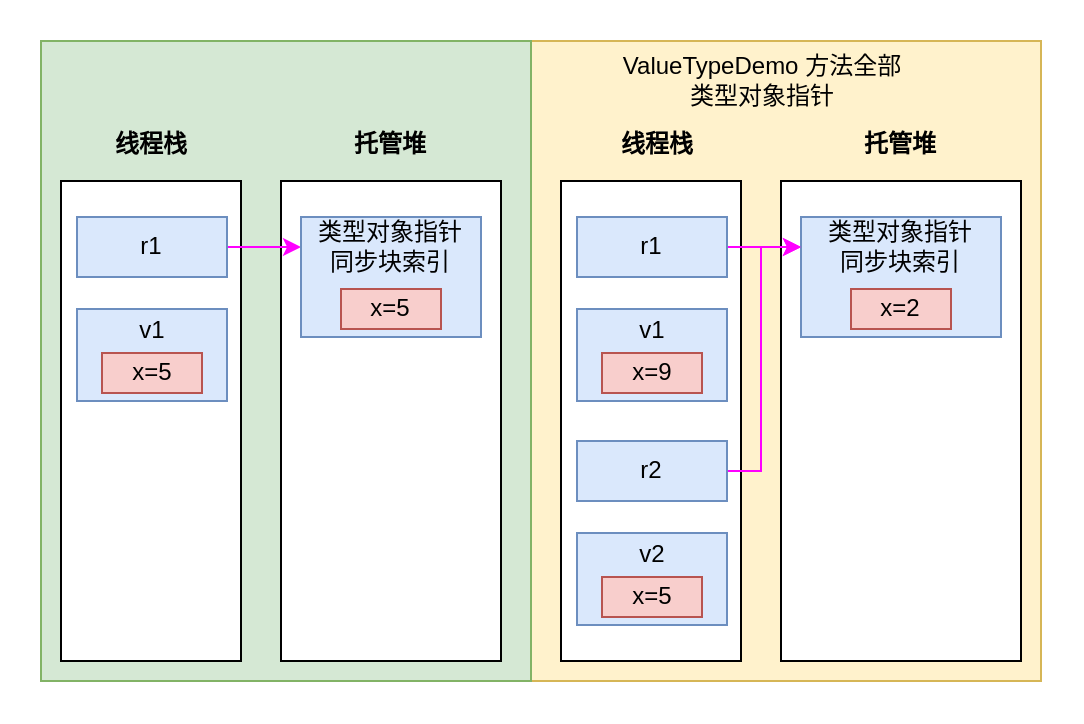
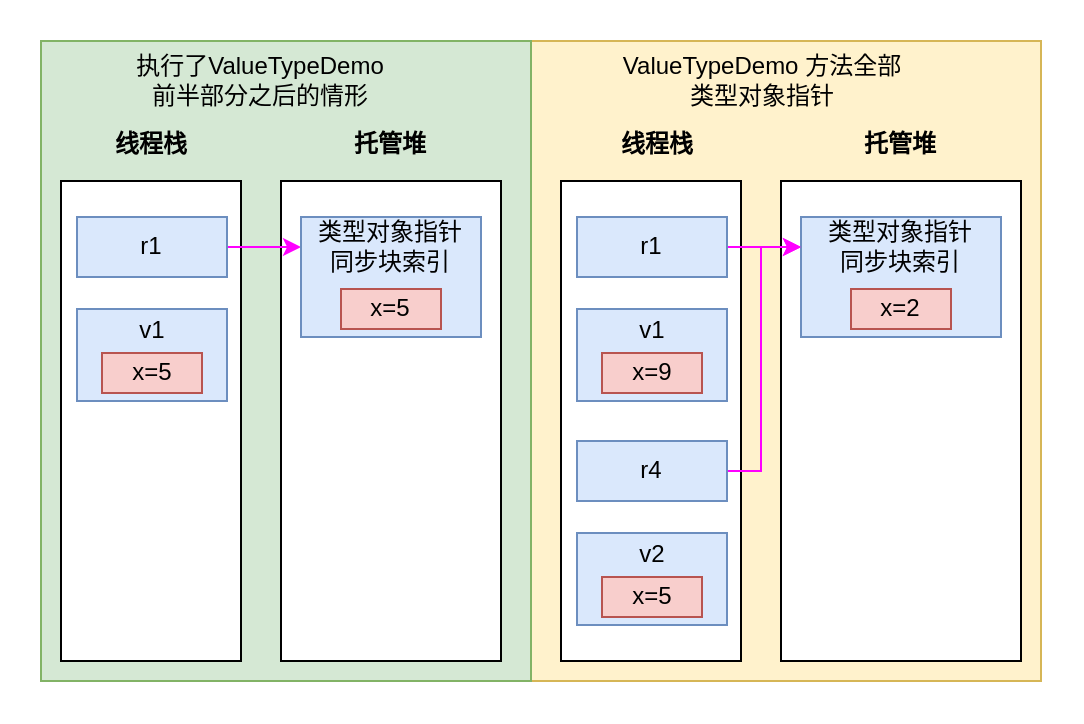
  <mxCell id="0" />
  <mxCell id="1" parent="0" />
  <mxCell id="2" value="" style="rounded=0;whiteSpace=wrap;html=1;fillColor=#fff2cc;strokeColor=#d6b656;" vertex="1" parent="1"><mxGeometry x="265" y="20" width="255" height="320" as="geometry" /></mxCell>
  <mxCell id="3" value="" style="rounded=0;whiteSpace=wrap;html=1;fillColor=#d5e8d4;strokeColor=#82b366;imageWidth=23;" vertex="1" parent="1"><mxGeometry x="20" y="20" width="245" height="320" as="geometry" /></mxCell>
  <mxCell id="4" value="" style="rounded=0;whiteSpace=wrap;html=1;" vertex="1" parent="1"><mxGeometry x="30" y="90" width="90" height="240" as="geometry" /></mxCell>
  <mxCell id="5" value="" style="rounded=0;whiteSpace=wrap;html=1;" vertex="1" parent="1"><mxGeometry x="140" y="90" width="110" height="240" as="geometry" /></mxCell>
  <mxCell id="6" style="edgeStyle=orthogonalEdgeStyle;rounded=0;orthogonalLoop=1;jettySize=auto;html=1;entryX=0;entryY=0.25;entryDx=0;entryDy=0;strokeColor=#FF00FF;" edge="1" parent="1" source="7" target="11"><mxGeometry relative="1" as="geometry" /></mxCell>
  <mxCell id="7" value="r1" style="rounded=0;whiteSpace=wrap;html=1;fillColor=#dae8fc;strokeColor=#6c8ebf;" vertex="1" parent="1"><mxGeometry x="38" y="108" width="75" height="30" as="geometry" /></mxCell>
  <mxCell id="8" value="" style="rounded=0;whiteSpace=wrap;html=1;fillColor=#dae8fc;strokeColor=#6c8ebf;" vertex="1" parent="1"><mxGeometry x="38" y="154" width="75" height="46" as="geometry" /></mxCell>
  <mxCell id="9" value="x=5" style="rounded=0;whiteSpace=wrap;html=1;fillColor=#f8cecc;strokeColor=#b85450;" vertex="1" parent="1"><mxGeometry x="50.5" y="176" width="50" height="20" as="geometry" /></mxCell>
  <mxCell id="10" value="v1" style="text;html=1;strokeColor=none;fillColor=none;align=center;verticalAlign=middle;whiteSpace=wrap;rounded=0;" vertex="1" parent="1"><mxGeometry x="55.5" y="155" width="40" height="20" as="geometry" /></mxCell>
  <mxCell id="11" value="" style="rounded=0;whiteSpace=wrap;html=1;fillColor=#dae8fc;strokeColor=#6c8ebf;" vertex="1" parent="1"><mxGeometry x="150" y="108" width="90" height="60" as="geometry" /></mxCell>
  <mxCell id="12" value="类型对象指针&lt;br&gt;同步块索引" style="text;html=1;strokeColor=none;fillColor=none;align=center;verticalAlign=middle;whiteSpace=wrap;rounded=0;" vertex="1" parent="1"><mxGeometry x="150" y="108" width="90" height="30" as="geometry" /></mxCell>
  <mxCell id="13" value="x=5" style="rounded=0;whiteSpace=wrap;html=1;fillColor=#f8cecc;strokeColor=#b85450;" vertex="1" parent="1"><mxGeometry x="170" y="144" width="50" height="20" as="geometry" /></mxCell>
  <mxCell id="14" value="" style="rounded=0;whiteSpace=wrap;html=1;" vertex="1" parent="1"><mxGeometry x="280" y="90" width="90" height="240" as="geometry" /></mxCell>
  <mxCell id="15" value="" style="rounded=0;whiteSpace=wrap;html=1;" vertex="1" parent="1"><mxGeometry x="390" y="90" width="120" height="240" as="geometry" /></mxCell>
  <mxCell id="16" style="edgeStyle=orthogonalEdgeStyle;rounded=0;orthogonalLoop=1;jettySize=auto;html=1;entryX=0;entryY=0.25;entryDx=0;entryDy=0;strokeColor=#FF00FF;" edge="1" parent="1" source="17" target="21"><mxGeometry relative="1" as="geometry" /></mxCell>
  <mxCell id="17" value="r1" style="rounded=0;whiteSpace=wrap;html=1;fillColor=#dae8fc;strokeColor=#6c8ebf;" vertex="1" parent="1"><mxGeometry x="288" y="108" width="75" height="30" as="geometry" /></mxCell>
  <mxCell id="18" value="" style="rounded=0;whiteSpace=wrap;html=1;fillColor=#dae8fc;strokeColor=#6c8ebf;" vertex="1" parent="1"><mxGeometry x="288" y="154" width="75" height="46" as="geometry" /></mxCell>
  <mxCell id="19" value="x=9" style="rounded=0;whiteSpace=wrap;html=1;fillColor=#f8cecc;strokeColor=#b85450;" vertex="1" parent="1"><mxGeometry x="300.5" y="176" width="50" height="20" as="geometry" /></mxCell>
  <mxCell id="20" value="v1" style="text;html=1;strokeColor=none;fillColor=none;align=center;verticalAlign=middle;whiteSpace=wrap;rounded=0;" vertex="1" parent="1"><mxGeometry x="305.5" y="155" width="40" height="20" as="geometry" /></mxCell>
  <mxCell id="21" value="" style="rounded=0;whiteSpace=wrap;html=1;fillColor=#dae8fc;strokeColor=#6c8ebf;" vertex="1" parent="1"><mxGeometry x="400" y="108" width="100" height="60" as="geometry" /></mxCell>
  <mxCell id="22" value="类型对象指针&lt;br&gt;同步块索引" style="text;html=1;strokeColor=none;fillColor=none;align=center;verticalAlign=middle;whiteSpace=wrap;rounded=0;" vertex="1" parent="1"><mxGeometry x="405" y="108" width="90" height="30" as="geometry" /></mxCell>
  <mxCell id="23" value="x=2" style="rounded=0;whiteSpace=wrap;html=1;fillColor=#f8cecc;strokeColor=#b85450;" vertex="1" parent="1"><mxGeometry x="425" y="144" width="50" height="20" as="geometry" /></mxCell>
  <mxCell id="24" style="edgeStyle=orthogonalEdgeStyle;rounded=0;orthogonalLoop=1;jettySize=auto;html=1;entryX=0;entryY=0.25;entryDx=0;entryDy=0;strokeColor=#FF00FF;" edge="1" parent="1" source="25" target="21"><mxGeometry relative="1" as="geometry"><Array as="points"><mxPoint x="380" y="235" /><mxPoint x="380" y="123" /></Array></mxGeometry></mxCell>
- <mxCell id="25" value="r2" style="rounded=0;whiteSpace=wrap;html=1;fillColor=#dae8fc;strokeColor=#6c8ebf;" vertex="1" parent="1"><mxGeometry x="288" y="220" width="75" height="30" as="geometry" /></mxCell>
+ <mxCell id="25" value="r4" style="rounded=0;whiteSpace=wrap;html=1;fillColor=#dae8fc;strokeColor=#6c8ebf;" vertex="1" parent="1"><mxGeometry x="288" y="220" width="75" height="30" as="geometry" /></mxCell>
  <mxCell id="26" value="" style="rounded=0;whiteSpace=wrap;html=1;fillColor=#dae8fc;strokeColor=#6c8ebf;" vertex="1" parent="1"><mxGeometry x="288" y="266" width="75" height="46" as="geometry" /></mxCell>
  <mxCell id="27" value="x=5" style="rounded=0;whiteSpace=wrap;html=1;fillColor=#f8cecc;strokeColor=#b85450;" vertex="1" parent="1"><mxGeometry x="300.5" y="288" width="50" height="20" as="geometry" /></mxCell>
  <mxCell id="28" value="v2" style="text;html=1;strokeColor=none;fillColor=none;align=center;verticalAlign=middle;whiteSpace=wrap;rounded=0;" vertex="1" parent="1"><mxGeometry x="305.5" y="267" width="40" height="20" as="geometry" /></mxCell>
  <mxCell id="29" value="线程栈" style="text;html=1;strokeColor=none;fillColor=none;align=center;verticalAlign=middle;whiteSpace=wrap;rounded=0;fontStyle=1" vertex="1" parent="1"><mxGeometry x="52.5" y="62" width="45" height="20" as="geometry" /></mxCell>
  <mxCell id="30" value="托管堆" style="text;html=1;strokeColor=none;fillColor=none;align=center;verticalAlign=middle;whiteSpace=wrap;rounded=0;fontStyle=1" vertex="1" parent="1"><mxGeometry x="170" y="62" width="50" height="20" as="geometry" /></mxCell>
  <mxCell id="31" value="线程栈" style="text;html=1;strokeColor=none;fillColor=none;align=center;verticalAlign=middle;whiteSpace=wrap;rounded=0;fontStyle=1" vertex="1" parent="1"><mxGeometry x="300.5" y="62" width="55" height="20" as="geometry" /></mxCell>
  <mxCell id="32" value="托管堆" style="text;html=1;strokeColor=none;fillColor=none;align=center;verticalAlign=middle;whiteSpace=wrap;rounded=0;fontStyle=1" vertex="1" parent="1"><mxGeometry x="425" y="62" width="50" height="20" as="geometry" /></mxCell>
+ <mxCell id="33" value="执行了ValueTypeDemo&lt;br&gt;前半部分之后的情形" style="text;html=1;strokeColor=none;fillColor=none;align=center;verticalAlign=middle;whiteSpace=wrap;rounded=0;" vertex="1" parent="1"><mxGeometry x="60" y="25" width="139.5" height="30" as="geometry" /></mxCell>
  <mxCell id="34" value="ValueTypeDemo 方法全部&lt;br&gt;类型对象指针" style="text;html=1;strokeColor=none;fillColor=none;align=center;verticalAlign=middle;whiteSpace=wrap;rounded=0;" vertex="1" parent="1"><mxGeometry x="305.5" y="25" width="150" height="30" as="geometry" /></mxCell>
